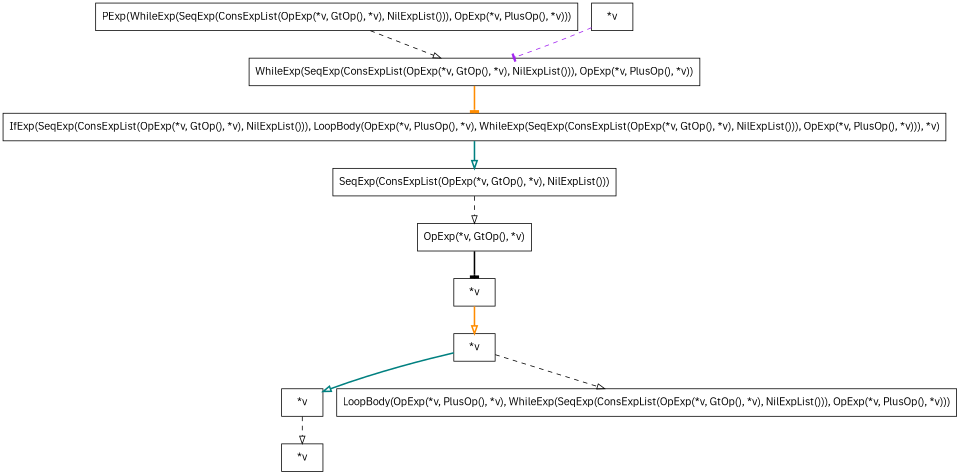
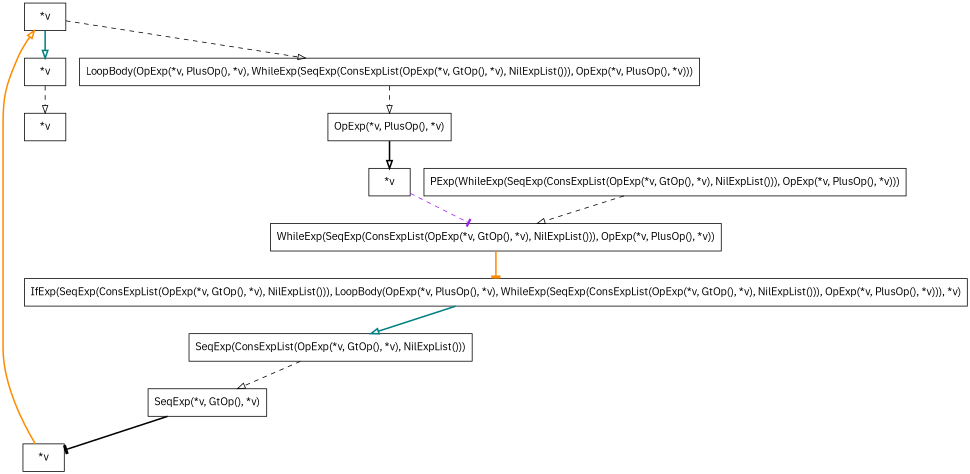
  digraph {
    fontname="IBM Plex Sans"
    node [fontname="IBM Plex Sans" shape=box]
    edge [arrowhead=onormal color=black fontname="IBM Plex Sans" shape=box style=dashed]
    n1 [label="*v"]
    n2 [label="PExp(WhileExp(SeqExp(ConsExpList(OpExp(*v, GtOp(), *v), NilExpList())), OpExp(*v, PlusOp(), *v)))"]
    n3 [label="WhileExp(SeqExp(ConsExpList(OpExp(*v, GtOp(), *v), NilExpList())), OpExp(*v, PlusOp(), *v))"]
    n4 [label="IfExp(SeqExp(ConsExpList(OpExp(*v, GtOp(), *v), NilExpList())), LoopBody(OpExp(*v, PlusOp(), *v), WhileExp(SeqExp(ConsExpList(OpExp(*v, GtOp(), *v), NilExpList())), OpExp(*v, PlusOp(), *v))), *v)"]
    n5 [label="*v"]
-   n6 [label="OpExp(*v, GtOp(), *v)"]
+   n6 [label="SeqExp(*v, GtOp(), *v)"]
    n7 [label="*v"]
    n8 [label="*v"]
    n9 [label="LoopBody(OpExp(*v, PlusOp(), *v), WhileExp(SeqExp(ConsExpList(OpExp(*v, GtOp(), *v), NilExpList())), OpExp(*v, PlusOp(), *v)))"]
    n10 [label="SeqExp(ConsExpList(OpExp(*v, GtOp(), *v), NilExpList()))"]
+   n11 [label="OpExp(*v, PlusOp(), *v)"]
    n12 [label="*v"]
    n2 -> n3
    n3 -> n4 [arrowhead=tee color=darkorange style=bold]
    n4 -> n10 [color=teal style=bold]
    n5 -> n1
    n6 -> n7 [arrowhead=tee style=bold]
    n7 -> n8 [color=darkorange style=bold]
    n8 -> n5 [color=teal style=bold]
    n8 -> n9
+   n9 -> n11
    n10 -> n6
+   n11 -> n12 [style=bold]
    n12 -> n3 [arrowhead=tee color=purple]
  }
